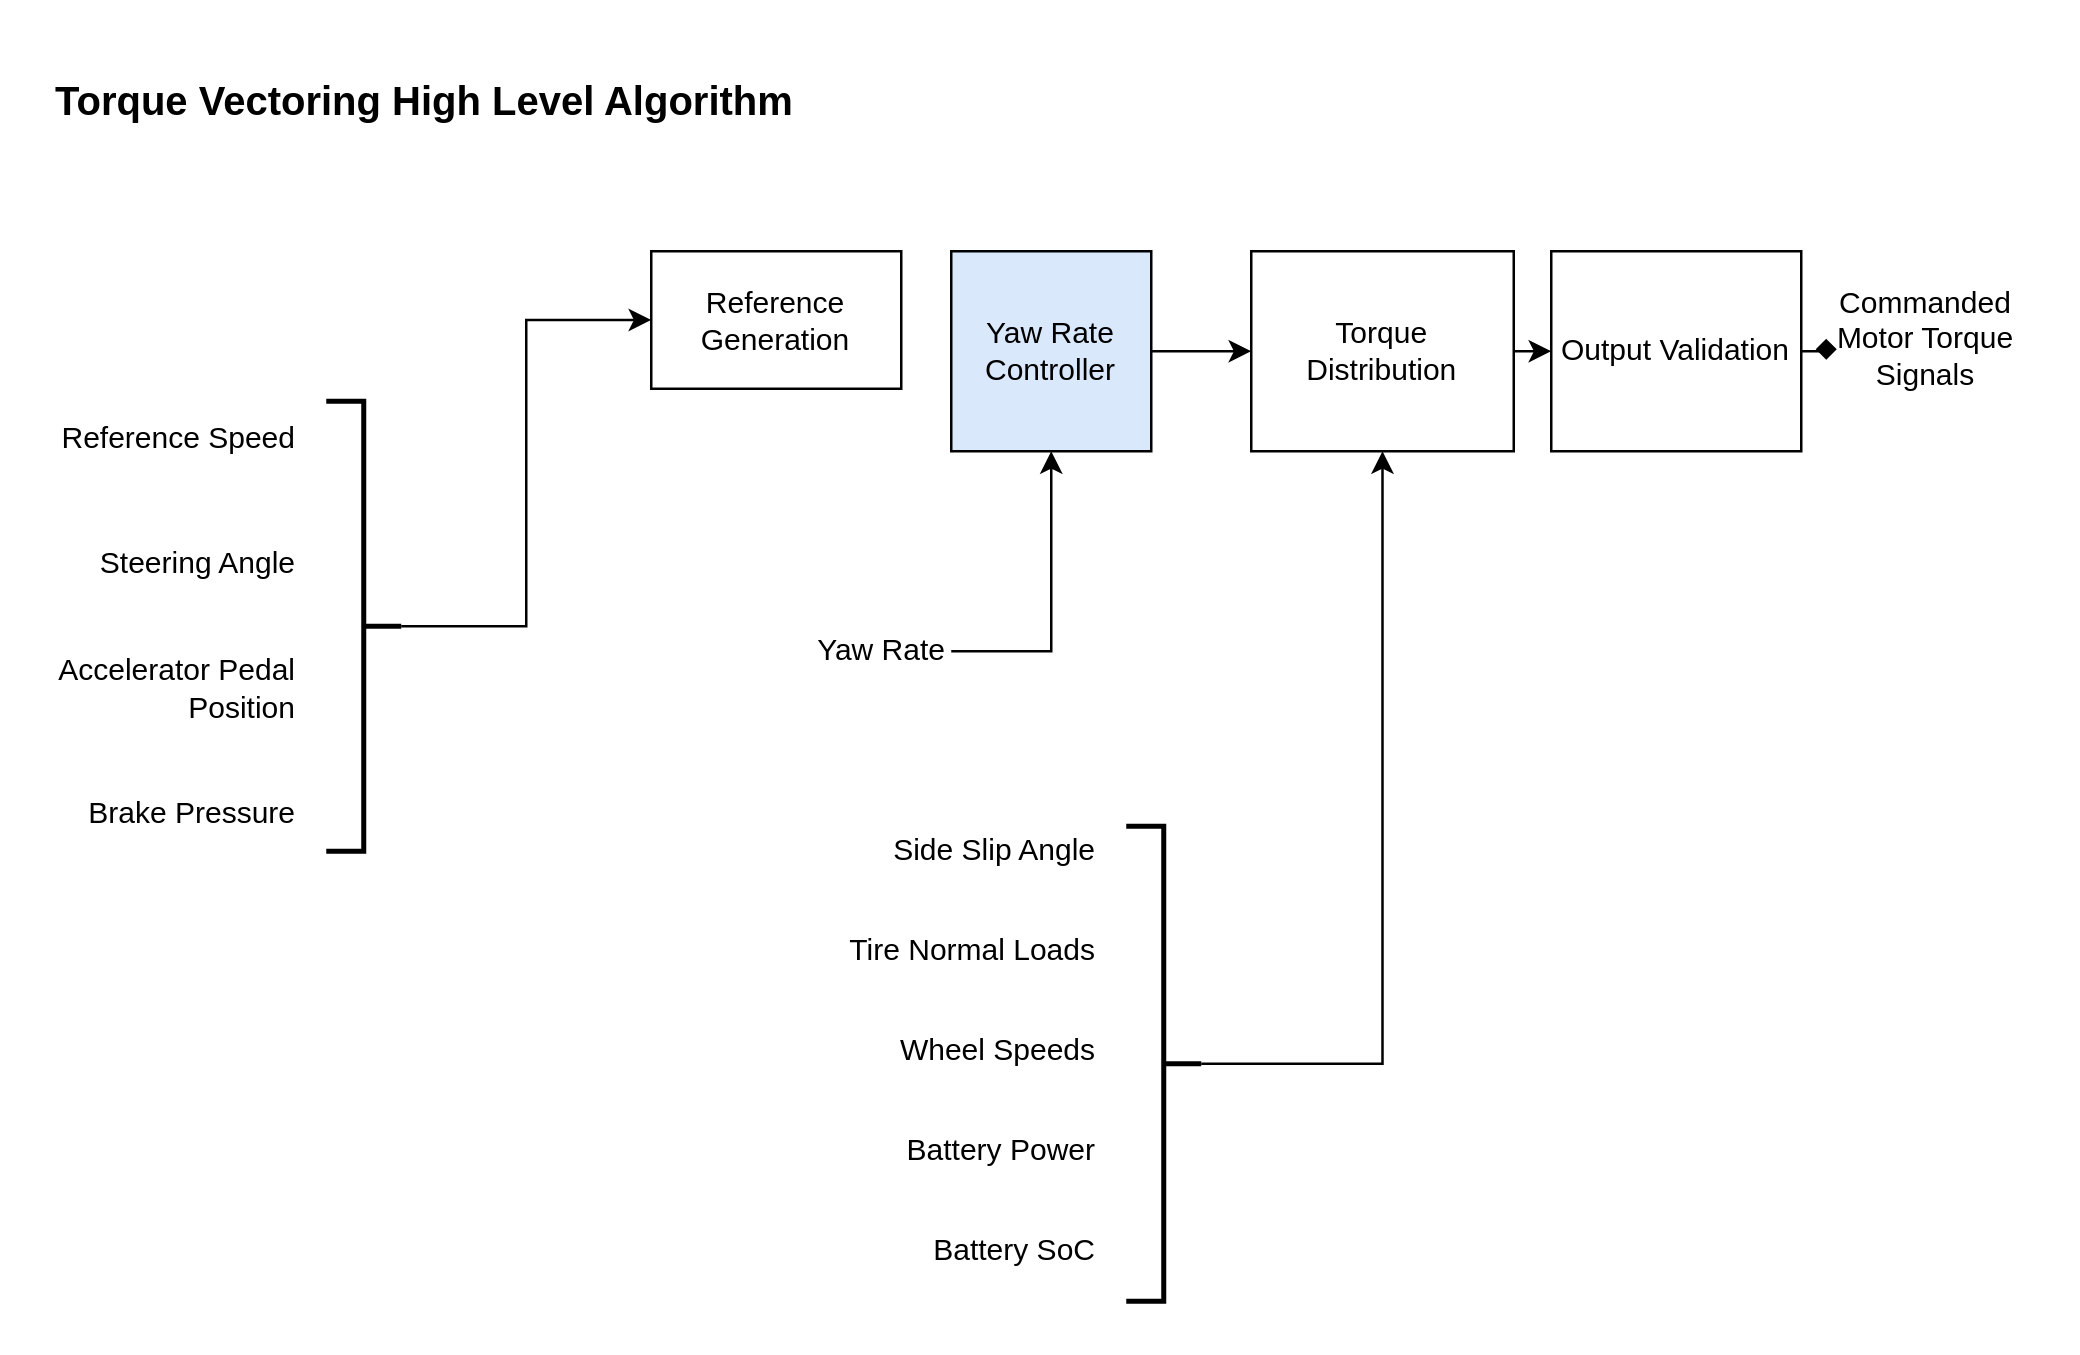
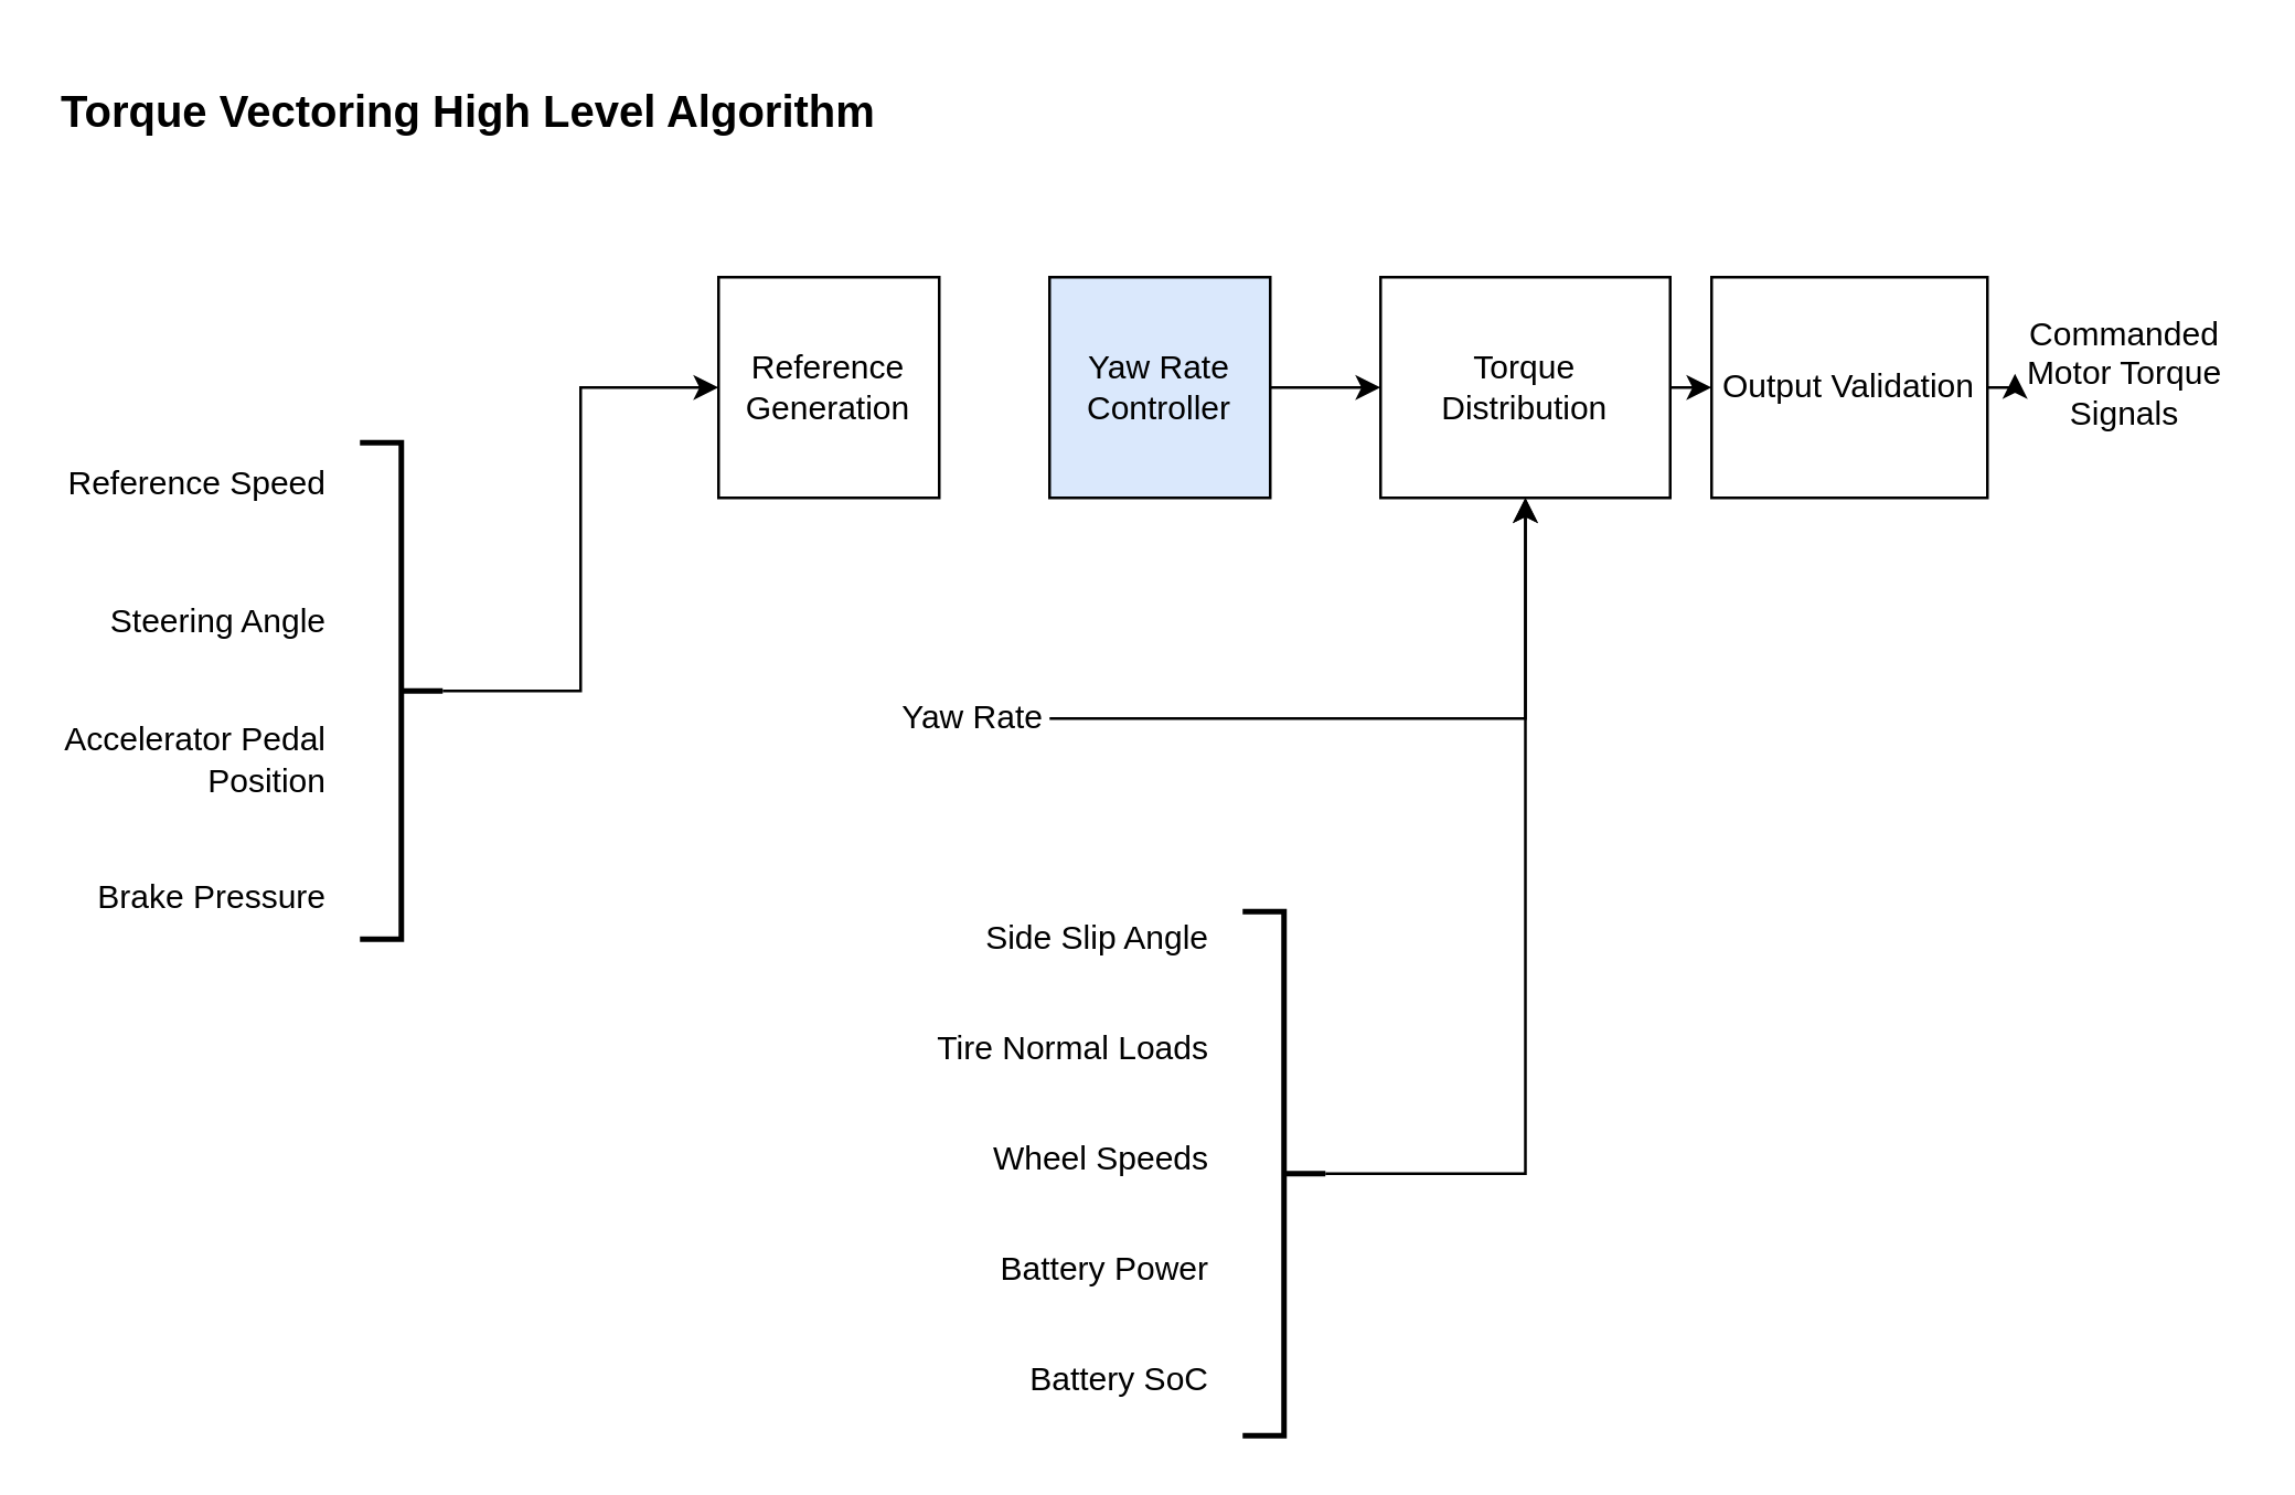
  <mxCell id="0" />
  <mxCell id="1" parent="0" />
  <mxCell id="2" value="Commanded Motor Torque Signals" style="text;html=1;align=center;verticalAlign=middle;whiteSpace=wrap;rounded=0;" parent="1" vertex="1"><mxGeometry x="730" y="115" width="80" height="40" as="geometry" /></mxCell>
  <mxCell id="3" value="Torque Vectoring High Level Algorithm" style="text;html=1;align=left;verticalAlign=middle;whiteSpace=wrap;rounded=0;fontStyle=1;fontSize=16;" vertex="1" parent="1"><mxGeometry x="20" y="20" width="360" height="40" as="geometry" /></mxCell>
- <mxCell id="4" value="Reference Generation" style="rounded=0;whiteSpace=wrap;html=1;" vertex="1" parent="1"><mxGeometry x="260" y="100" width="100" height="55" as="geometry" /></mxCell>
+ <mxCell id="4" value="Reference Generation" style="rounded=0;whiteSpace=wrap;html=1;" vertex="1" parent="1"><mxGeometry x="260" y="100" width="80" height="80" as="geometry" /></mxCell>
  <mxCell id="5" style="edgeStyle=orthogonalEdgeStyle;rounded=0;orthogonalLoop=1;jettySize=auto;html=1;exitX=1;exitY=0.5;exitDx=0;exitDy=0;entryX=0;entryY=0.5;entryDx=0;entryDy=0;" edge="1" parent="1" source="6" target="8"><mxGeometry relative="1" as="geometry" /></mxCell>
  <mxCell id="6" value="Yaw Rate&lt;div&gt;Controller&lt;/div&gt;" style="rounded=0;whiteSpace=wrap;html=1;fillColor=#dae8fc;" vertex="1" parent="1"><mxGeometry x="380" y="100" width="80" height="80" as="geometry" /></mxCell>
- <mxCell id="7" style="edgeStyle=orthogonalEdgeStyle;rounded=0;orthogonalLoop=1;jettySize=auto;html=1;exitX=1;exitY=0.5;exitDx=0;exitDy=0;entryX=0;entryY=0.5;entryDx=0;entryDy=0;endArrow=diamond;" edge="1" parent="1" source="10" target="2"><mxGeometry relative="1" as="geometry" /></mxCell>
+ <mxCell id="7" style="edgeStyle=orthogonalEdgeStyle;rounded=0;orthogonalLoop=1;jettySize=auto;html=1;exitX=1;exitY=0.5;exitDx=0;exitDy=0;entryX=0;entryY=0.5;entryDx=0;entryDy=0;" edge="1" parent="1" source="10" target="2"><mxGeometry relative="1" as="geometry" /></mxCell>
  <mxCell id="8" value="Torque&lt;div&gt;Distribution&lt;/div&gt;" style="rounded=0;whiteSpace=wrap;html=1;" vertex="1" parent="1"><mxGeometry x="500" y="100" width="105" height="80" as="geometry" /></mxCell>
  <mxCell id="9" value="" style="edgeStyle=orthogonalEdgeStyle;rounded=0;orthogonalLoop=1;jettySize=auto;html=1;exitX=1;exitY=0.5;exitDx=0;exitDy=0;entryX=0;entryY=0.5;entryDx=0;entryDy=0;" edge="1" parent="1" source="8" target="10"><mxGeometry relative="1" as="geometry"><mxPoint x="580" y="140" as="sourcePoint" /><mxPoint x="870" y="140" as="targetPoint" /></mxGeometry></mxCell>
  <mxCell id="10" value="Output Validation" style="rounded=0;whiteSpace=wrap;html=1;" vertex="1" parent="1"><mxGeometry x="620" y="100" width="100" height="80" as="geometry" /></mxCell>
  <mxCell id="11" value="Reference Speed" style="text;html=1;align=right;verticalAlign=middle;whiteSpace=wrap;rounded=0;" vertex="1" parent="1"><mxGeometry x="20" y="160" width="100" height="30" as="geometry" /></mxCell>
  <mxCell id="12" value="Steering Angle" style="text;html=1;align=right;verticalAlign=middle;whiteSpace=wrap;rounded=0;" vertex="1" parent="1"><mxGeometry x="20" y="210" width="100" height="30" as="geometry" /></mxCell>
  <mxCell id="13" value="Accelerator Pedal Position" style="text;html=1;align=right;verticalAlign=middle;whiteSpace=wrap;rounded=0;" vertex="1" parent="1"><mxGeometry x="20" y="260" width="100" height="30" as="geometry" /></mxCell>
  <mxCell id="14" value="Side Slip Angle" style="text;html=1;align=right;verticalAlign=middle;whiteSpace=wrap;rounded=0;" vertex="1" parent="1"><mxGeometry x="340" y="320" width="100" height="40" as="geometry" /></mxCell>
  <mxCell id="15" value="Tire Normal Loads" style="text;html=1;align=right;verticalAlign=middle;whiteSpace=wrap;rounded=0;" vertex="1" parent="1"><mxGeometry x="310" y="360" width="130" height="40" as="geometry" /></mxCell>
  <mxCell id="16" value="Wheel Speeds" style="text;html=1;align=right;verticalAlign=middle;whiteSpace=wrap;rounded=0;" vertex="1" parent="1"><mxGeometry x="330" y="400" width="110" height="40" as="geometry" /></mxCell>
  <mxCell id="17" value="Battery Power" style="text;html=1;align=right;verticalAlign=middle;whiteSpace=wrap;rounded=0;" vertex="1" parent="1"><mxGeometry x="330" y="440" width="110" height="40" as="geometry" /></mxCell>
  <mxCell id="18" value="Battery SoC" style="text;html=1;align=right;verticalAlign=middle;whiteSpace=wrap;rounded=0;" vertex="1" parent="1"><mxGeometry x="340" y="480" width="100" height="40" as="geometry" /></mxCell>
  <mxCell id="19" value="Brake Pressure" style="text;html=1;align=right;verticalAlign=middle;whiteSpace=wrap;rounded=0;" vertex="1" parent="1"><mxGeometry x="20" y="310" width="100" height="30" as="geometry" /></mxCell>
  <mxCell id="20" style="edgeStyle=orthogonalEdgeStyle;rounded=0;orthogonalLoop=1;jettySize=auto;html=1;exitX=0;exitY=0.5;exitDx=0;exitDy=0;exitPerimeter=0;entryX=0;entryY=0.5;entryDx=0;entryDy=0;" edge="1" parent="1" source="21" target="4"><mxGeometry relative="1" as="geometry"><mxPoint x="180" y="260" as="targetPoint" /></mxGeometry></mxCell>
  <mxCell id="21" value="" style="strokeWidth=2;html=1;shape=mxgraph.flowchart.annotation_2;align=left;labelPosition=right;pointerEvents=1;rotation=-180;" vertex="1" parent="1"><mxGeometry x="130" y="160" width="30" height="180" as="geometry" /></mxCell>
  <mxCell id="22" style="edgeStyle=orthogonalEdgeStyle;rounded=0;orthogonalLoop=1;jettySize=auto;html=1;exitX=0;exitY=0.5;exitDx=0;exitDy=0;exitPerimeter=0;entryX=0.5;entryY=1;entryDx=0;entryDy=0;" edge="1" parent="1" source="23" target="8"><mxGeometry relative="1" as="geometry" /></mxCell>
  <mxCell id="23" value="" style="strokeWidth=2;html=1;shape=mxgraph.flowchart.annotation_2;align=left;labelPosition=right;pointerEvents=1;rotation=-180;" vertex="1" parent="1"><mxGeometry x="450" y="330" width="30" height="190" as="geometry" /></mxCell>
- <mxCell id="24" style="edgeStyle=orthogonalEdgeStyle;rounded=0;orthogonalLoop=1;jettySize=auto;html=1;exitX=1;exitY=0.5;exitDx=0;exitDy=0;entryX=0.5;entryY=1;entryDx=0;entryDy=0;" edge="1" parent="1" source="25" target="6"><mxGeometry relative="1" as="geometry" /></mxCell>
+ <mxCell id="24" style="edgeStyle=orthogonalEdgeStyle;rounded=0;orthogonalLoop=1;jettySize=auto;html=1;exitX=1;exitY=0.5;exitDx=0;exitDy=0;" edge="1" parent="1" source="25" target="8"><mxGeometry relative="1" as="geometry" /></mxCell>
  <mxCell id="25" value="Yaw Rate" style="text;html=1;align=right;verticalAlign=middle;whiteSpace=wrap;rounded=0;" vertex="1" parent="1"><mxGeometry x="250" y="240" width="130" height="40" as="geometry" /></mxCell>
